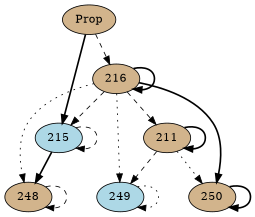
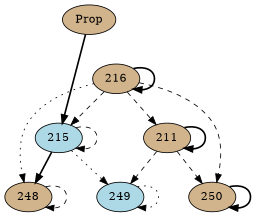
  digraph {
    node [fillcolor=tan style=filled]
    edge [style=dashed]
    Prop
    216
    215 [fillcolor=lightblue]
    211
    248
    250
    249 [fillcolor=lightblue]
-   Prop -> 216
    Prop -> 215 [style=bold]
    216 -> 216 [style=bold]
    216 -> 215
    216 -> 211
    216 -> 248 [style=dotted]
-   216 -> 250 [style=bold]
+   216 -> 250
    215 -> 215
    215 -> 248 [style=bold]
-   216 -> 249 [style=dotted]
+   215 -> 249 [style=dotted]
    211 -> 211 [style=bold]
-   211 -> 250 [style=dotted]
+   211 -> 250
    211 -> 249
    248 -> 248
    250 -> 250 [style=bold]
    249 -> 249 [style=dotted]
  }
